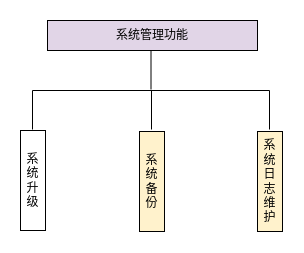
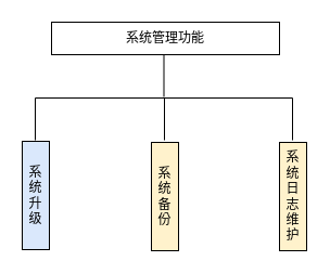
  <mxCell id="0" />
  <mxCell id="1" parent="0" />
- <mxCell id="2" value="&lt;font face=&quot;宋体&quot;&gt;系统管理功能&lt;/font&gt;" style="rounded=0;whiteSpace=wrap;html=1;fillColor=#e1d5e7;" parent="1" vertex="1"><mxGeometry x="47" y="20" width="210" height="30" as="geometry" /></mxCell>
+ <mxCell id="2" value="&lt;font face=&quot;宋体&quot;&gt;系统管理功能&lt;/font&gt;" style="rounded=0;whiteSpace=wrap;html=1;" parent="1" vertex="1"><mxGeometry x="47" y="20" width="210" height="30" as="geometry" /></mxCell>
  <mxCell id="3" value="&lt;font face=&quot;宋体&quot;&gt;系统备份&lt;/font&gt;" style="rounded=0;whiteSpace=wrap;html=1;fillColor=#fff2cc;" parent="1" vertex="1"><mxGeometry x="139" y="131" width="25" height="100" as="geometry" /></mxCell>
  <mxCell id="4" value="" style="endArrow=none;html=1;rounded=0;" parent="1" edge="1"><mxGeometry width="50" height="50" relative="1" as="geometry"><mxPoint x="32" y="90" as="sourcePoint" /><mxPoint x="269" y="90" as="targetPoint" /></mxGeometry></mxCell>
- <mxCell id="5" value="&lt;font face=&quot;宋体&quot;&gt;系统升级&lt;/font&gt;" style="rounded=0;whiteSpace=wrap;html=1;" parent="1" vertex="1"><mxGeometry x="20" y="130" width="25" height="100" as="geometry" /></mxCell>
+ <mxCell id="5" value="&lt;font face=&quot;宋体&quot;&gt;系统升级&lt;/font&gt;" style="rounded=0;whiteSpace=wrap;html=1;fillColor=#dae8fc;" parent="1" vertex="1"><mxGeometry x="20" y="130" width="25" height="100" as="geometry" /></mxCell>
  <mxCell id="6" value="&lt;font face=&quot;宋体&quot;&gt;系统日志维护&lt;/font&gt;" style="rounded=0;whiteSpace=wrap;html=1;fillColor=#fff2cc;" parent="1" vertex="1"><mxGeometry x="257" y="131" width="25" height="100" as="geometry" /></mxCell>
  <mxCell id="7" value="" style="endArrow=none;html=1;rounded=0;" edge="1" parent="1"><mxGeometry width="50" height="50" relative="1" as="geometry"><mxPoint x="32" y="129" as="sourcePoint" /><mxPoint x="32" y="90" as="targetPoint" /></mxGeometry></mxCell>
  <mxCell id="8" value="" style="endArrow=none;html=1;rounded=0;" edge="1" parent="1"><mxGeometry width="50" height="50" relative="1" as="geometry"><mxPoint x="151" y="129" as="sourcePoint" /><mxPoint x="151" y="90" as="targetPoint" /></mxGeometry></mxCell>
  <mxCell id="9" value="" style="endArrow=none;html=1;rounded=0;" edge="1" parent="1"><mxGeometry width="50" height="50" relative="1" as="geometry"><mxPoint x="269" y="129" as="sourcePoint" /><mxPoint x="269" y="90" as="targetPoint" /></mxGeometry></mxCell>
  <mxCell id="10" value="" style="endArrow=none;html=1;rounded=0;" edge="1" parent="1"><mxGeometry width="50" height="50" relative="1" as="geometry"><mxPoint x="150.5" y="89" as="sourcePoint" /><mxPoint x="150.5" y="50" as="targetPoint" /></mxGeometry></mxCell>
